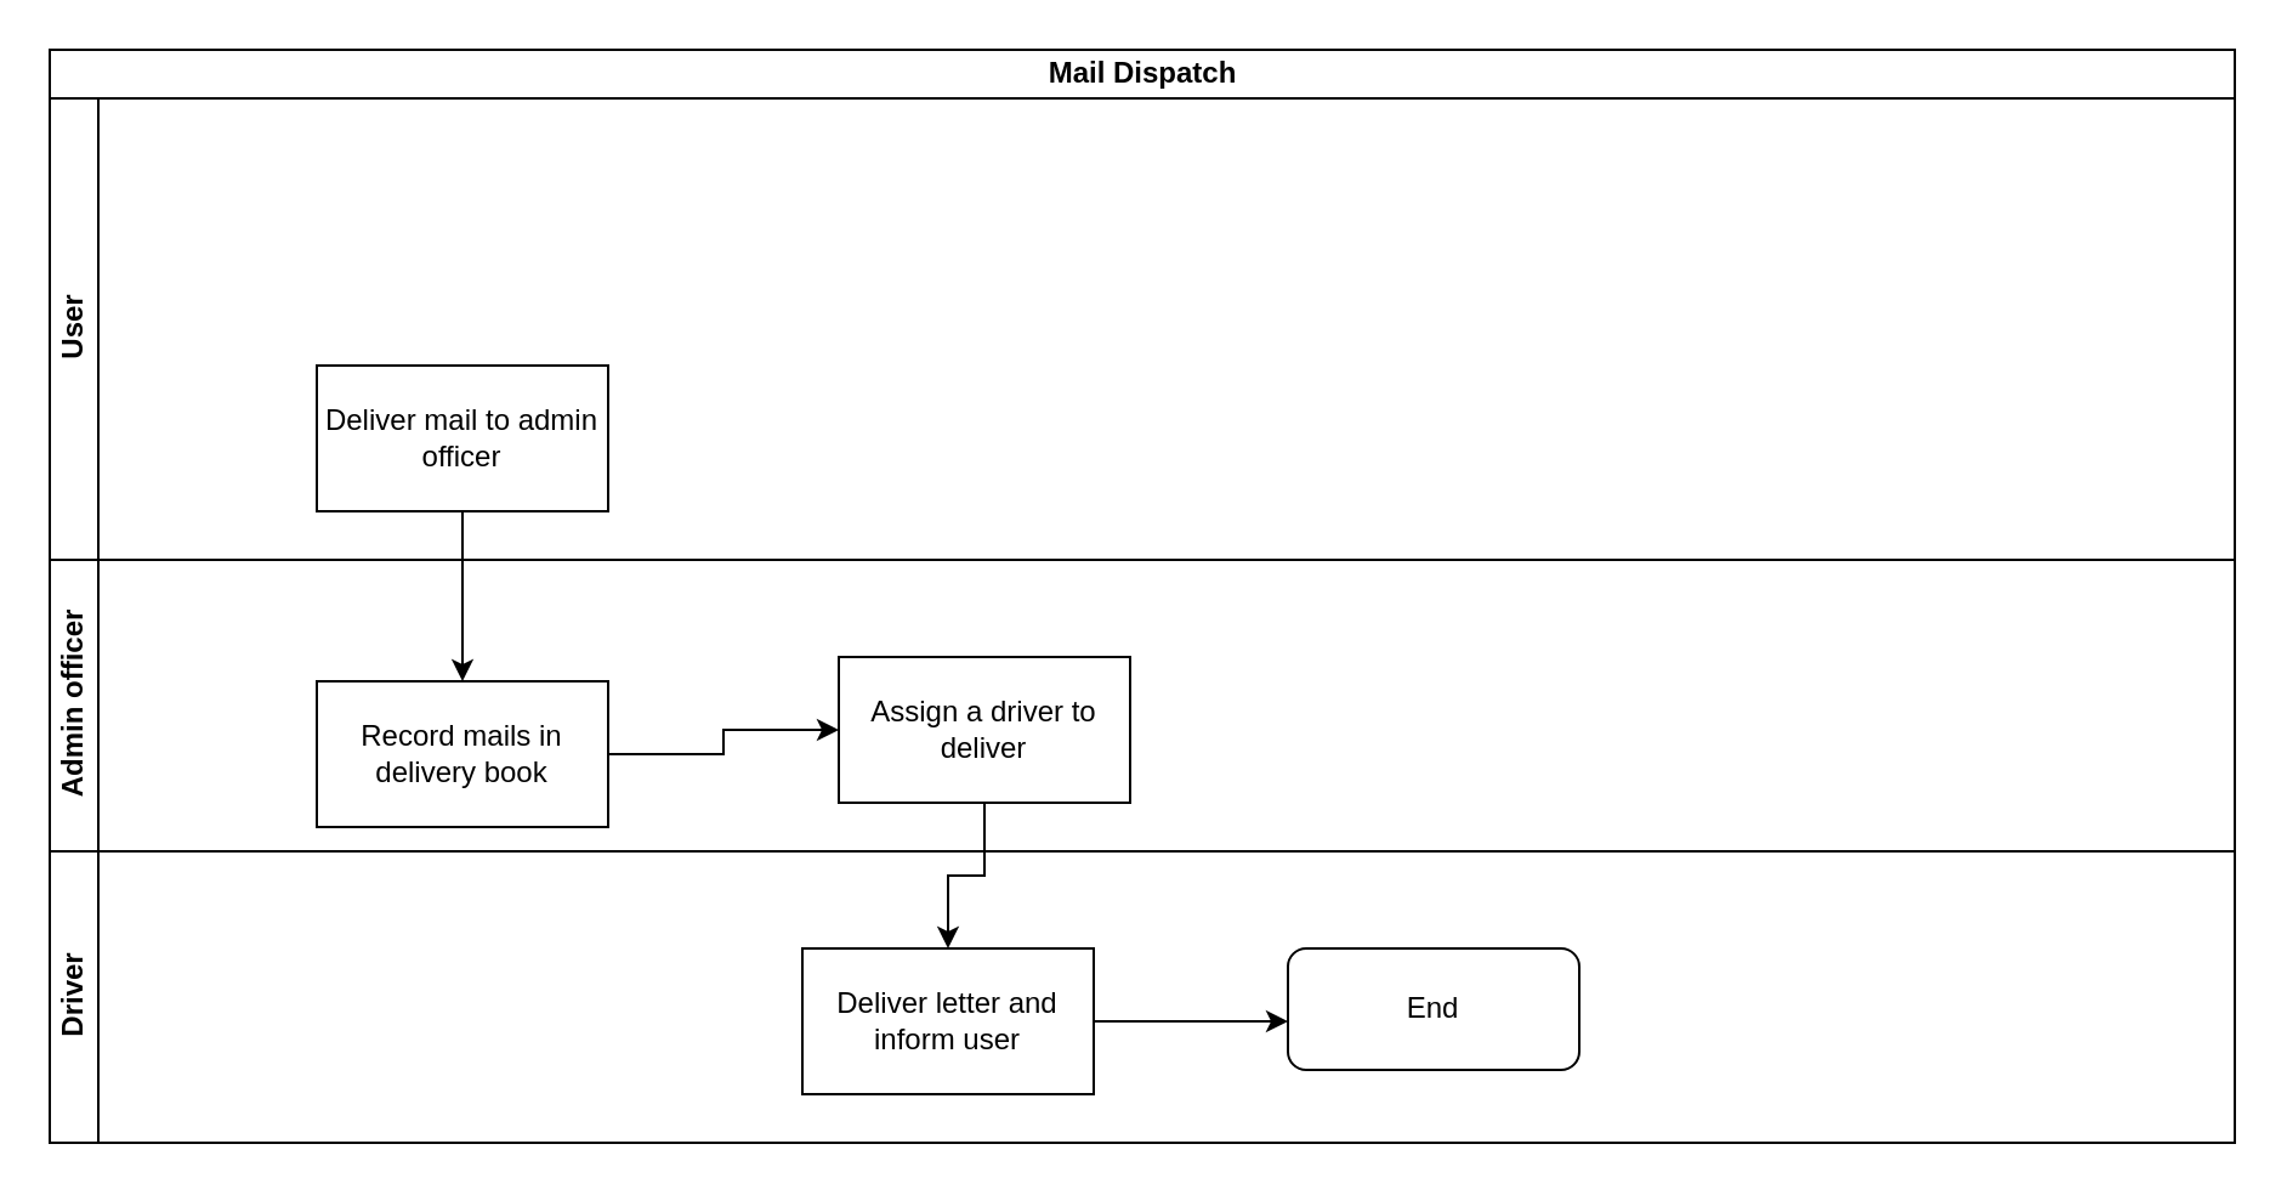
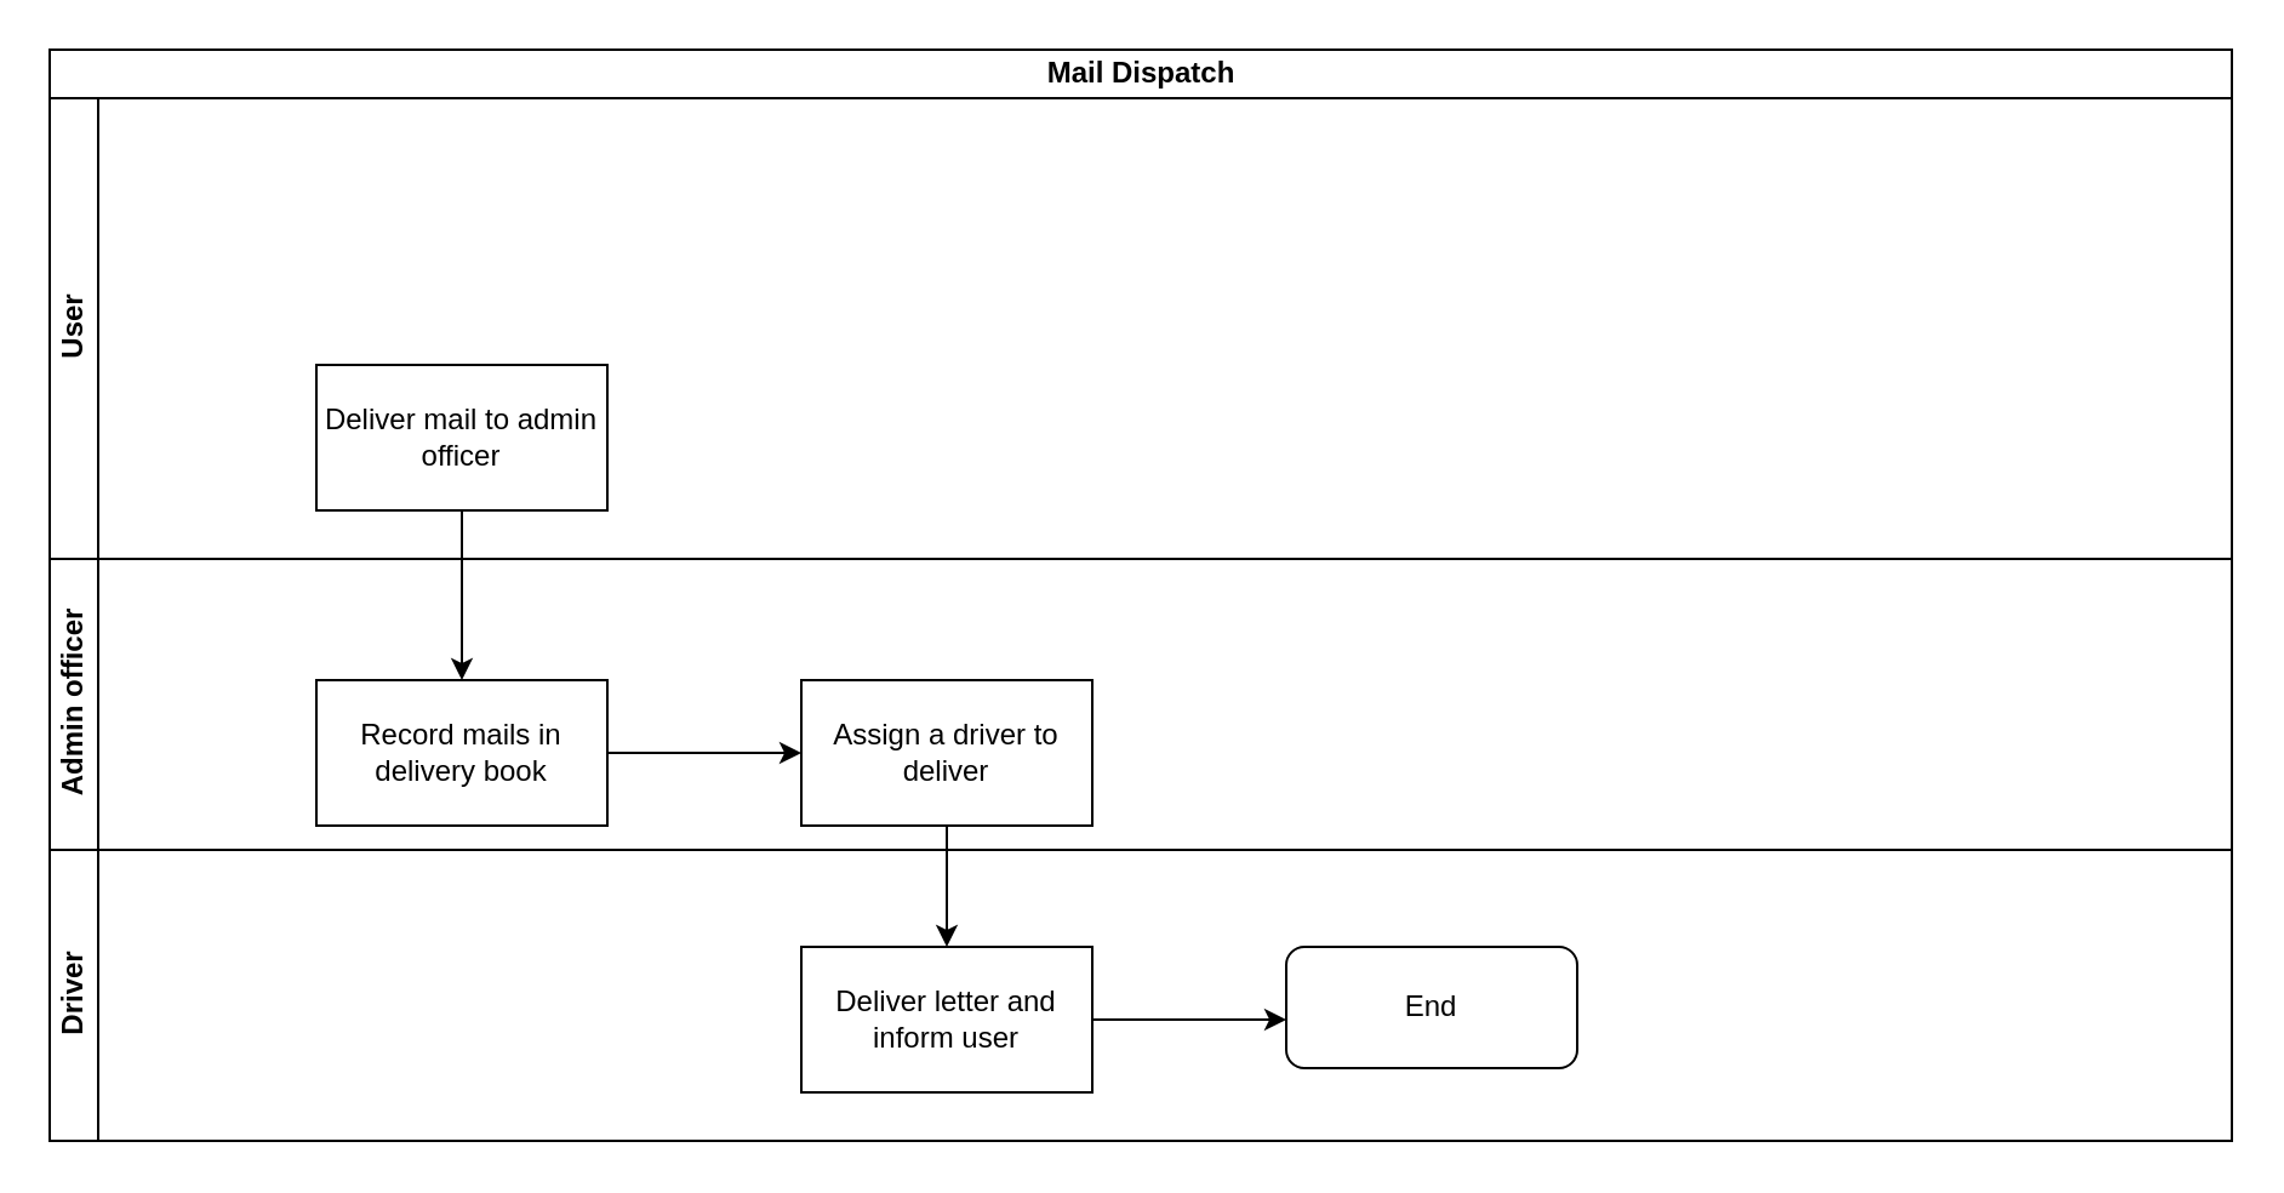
  <mxCell id="0" />
  <mxCell id="1" parent="0" />
  <mxCell id="2" value="Mail Dispatch" style="swimlane;html=1;childLayout=stackLayout;resizeParent=1;resizeParentMax=0;horizontal=1;startSize=20;horizontalStack=0;" vertex="1" parent="1"><mxGeometry x="20" y="20" width="900" height="450" as="geometry" /></mxCell>
  <mxCell id="3" value="User" style="swimlane;html=1;startSize=20;horizontal=0;" vertex="1" parent="2"><mxGeometry y="20" width="900" height="190" as="geometry" /></mxCell>
  <mxCell id="4" value="Deliver mail to admin officer" style="rounded=0;whiteSpace=wrap;html=1;" vertex="1" parent="3"><mxGeometry x="110" y="110" width="120" height="60" as="geometry" /></mxCell>
  <mxCell id="5" value="Admin officer" style="swimlane;html=1;startSize=20;horizontal=0;" vertex="1" parent="2"><mxGeometry y="210" width="900" height="120" as="geometry" /></mxCell>
  <mxCell id="6" value="Record mails in delivery book" style="whiteSpace=wrap;html=1;rounded=0;" vertex="1" parent="5"><mxGeometry x="110" y="50" width="120" height="60" as="geometry" /></mxCell>
  <mxCell id="7" value="" style="edgeStyle=orthogonalEdgeStyle;rounded=0;orthogonalLoop=1;jettySize=auto;html=1;" edge="1" parent="2" source="4" target="6"><mxGeometry relative="1" as="geometry" /></mxCell>
  <mxCell id="8" value="Driver" style="swimlane;html=1;startSize=20;horizontal=0;" vertex="1" parent="2"><mxGeometry y="330" width="900" height="120" as="geometry" /></mxCell>
  <mxCell id="9" value="End" style="rounded=1;whiteSpace=wrap;html=1;" vertex="1" parent="8"><mxGeometry x="510" y="40" width="120" height="50" as="geometry" /></mxCell>
  <mxCell id="10" value="Deliver letter and inform user" style="rounded=0;whiteSpace=wrap;html=1;" vertex="1" parent="8"><mxGeometry x="310" y="40" width="120" height="60" as="geometry" /></mxCell>
  <mxCell id="11" value="" style="edgeStyle=orthogonalEdgeStyle;rounded=0;orthogonalLoop=1;jettySize=auto;html=1;entryX=0.5;entryY=0;entryDx=0;entryDy=0;" edge="1" parent="1" source="12" target="10"><mxGeometry relative="1" as="geometry"><mxPoint x="390" y="370" as="targetPoint" /></mxGeometry></mxCell>
- <mxCell id="12" value="Assign a driver to deliver" style="whiteSpace=wrap;html=1;rounded=0;" vertex="1" parent="1"><mxGeometry x="345" y="270" width="120" height="60" as="geometry" /></mxCell>
+ <mxCell id="12" value="Assign a driver to deliver" style="whiteSpace=wrap;html=1;rounded=0;" vertex="1" parent="1"><mxGeometry x="330" y="280" width="120" height="60" as="geometry" /></mxCell>
  <mxCell id="13" value="" style="edgeStyle=orthogonalEdgeStyle;rounded=0;orthogonalLoop=1;jettySize=auto;html=1;" edge="1" parent="1" source="6" target="12"><mxGeometry relative="1" as="geometry" /></mxCell>
  <mxCell id="14" value="" style="edgeStyle=orthogonalEdgeStyle;rounded=0;orthogonalLoop=1;jettySize=auto;html=1;" edge="1" parent="1" source="10"><mxGeometry relative="1" as="geometry"><mxPoint x="530" y="420" as="targetPoint" /></mxGeometry></mxCell>
